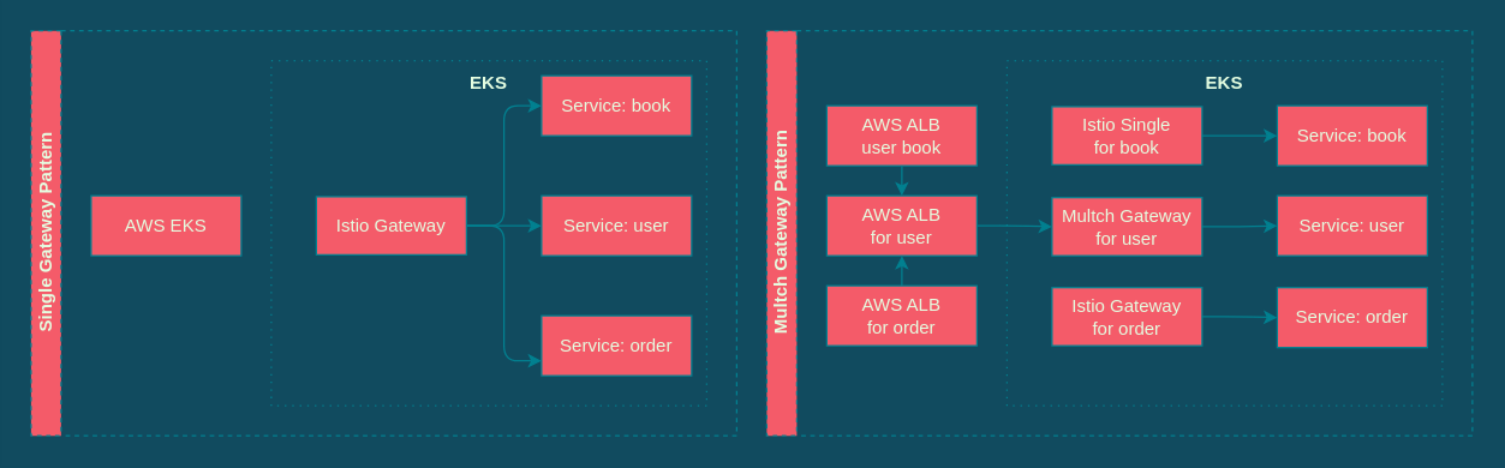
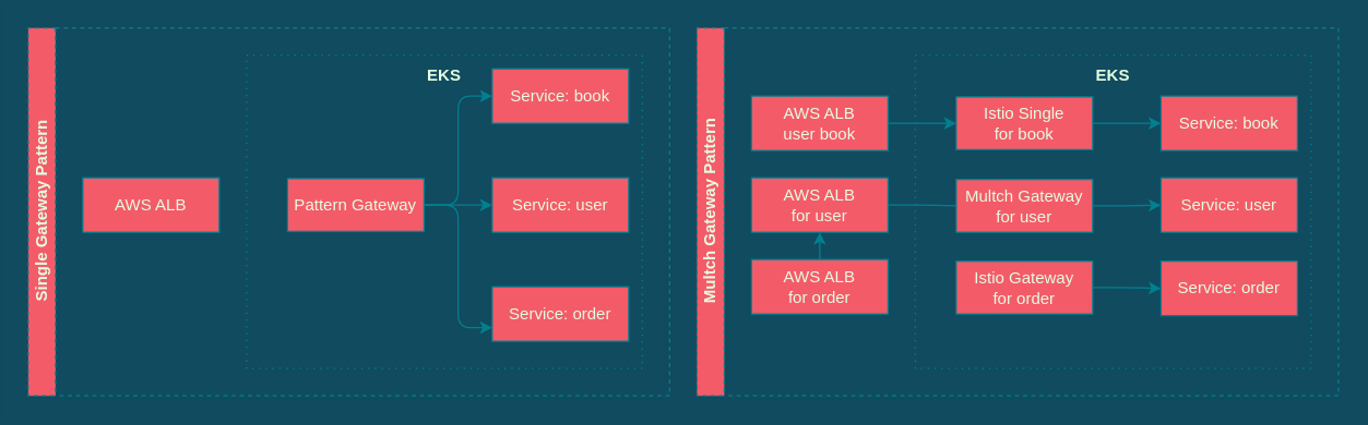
  <mxCell id="0" />
  <mxCell id="1" parent="0" />
  <mxCell id="2" value="Single Gateway Pattern" style="swimlane;html=1;startSize=20;horizontal=0;childLayout=treeLayout;horizontalTree=1;resizable=0;containerType=tree;dashed=1;fillColor=#F45B69;strokeColor=#028090;fontColor=#E4FDE1;" vertex="1" parent="1"><mxGeometry x="20" y="20" width="470" height="270" as="geometry"><mxRectangle x="10" y="10" width="30" height="160" as="alternateBounds" /></mxGeometry></mxCell>
  <mxCell id="3" value="&lt;h2&gt;&lt;p style=&quot;font-size: 12px&quot;&gt;EKS&lt;br&gt;&lt;br&gt;&lt;br&gt;&lt;br&gt;&lt;br&gt;&lt;br&gt;&lt;br&gt;&lt;br&gt;&lt;br&gt;&lt;br&gt;&lt;br&gt;&lt;br&gt;&lt;br&gt;&lt;br&gt;&lt;br&gt;&lt;/p&gt;&lt;/h2&gt;" style="rounded=0;whiteSpace=wrap;html=1;fillColor=none;dashed=1;dashPattern=1 4;strokeColor=#028090;fontColor=#E4FDE1;" vertex="1" parent="2"><mxGeometry x="160" y="20" width="290" height="230" as="geometry" /></mxCell>
- <mxCell id="4" value="AWS EKS" style="whiteSpace=wrap;html=1;fillColor=#F45B69;strokeColor=#028090;fontColor=#E4FDE1;" vertex="1" parent="2"><mxGeometry x="40" y="110" width="100" height="40" as="geometry" /></mxCell>
- <mxCell id="5" value="Istio Gateway" style="whiteSpace=wrap;html=1;fillColor=#F45B69;strokeColor=#028090;fontColor=#E4FDE1;" vertex="1" parent="2"><mxGeometry x="190" y="110.625" width="100" height="38.75" as="geometry" /></mxCell>
+ <mxCell id="4" value="AWS ALB" style="whiteSpace=wrap;html=1;fillColor=#F45B69;strokeColor=#028090;fontColor=#E4FDE1;" vertex="1" parent="2"><mxGeometry x="40" y="110" width="100" height="40" as="geometry" /></mxCell>
+ <mxCell id="5" value="Pattern Gateway" style="whiteSpace=wrap;html=1;fillColor=#F45B69;strokeColor=#028090;fontColor=#E4FDE1;" vertex="1" parent="2"><mxGeometry x="190" y="110.625" width="100" height="38.75" as="geometry" /></mxCell>
  <mxCell id="6" value="Service: book" style="whiteSpace=wrap;html=1;fillColor=#F45B69;strokeColor=#028090;fontColor=#E4FDE1;" vertex="1" parent="2"><mxGeometry x="340" y="30" width="100" height="40" as="geometry" /></mxCell>
  <mxCell id="7" style="edgeStyle=orthogonalEdgeStyle;curved=0;rounded=1;sketch=0;orthogonalLoop=1;jettySize=auto;html=1;entryX=0;entryY=0.5;entryDx=0;entryDy=0;labelBackgroundColor=#114B5F;strokeColor=#028090;fontColor=#E4FDE1;" edge="1" parent="2" source="5" target="6"><mxGeometry relative="1" as="geometry" /></mxCell>
  <mxCell id="8" value="Service: user" style="whiteSpace=wrap;html=1;fillColor=#F45B69;strokeColor=#028090;fontColor=#E4FDE1;" vertex="1" parent="2"><mxGeometry x="340" y="110" width="100" height="40" as="geometry" /></mxCell>
  <mxCell id="9" style="edgeStyle=orthogonalEdgeStyle;curved=0;rounded=1;sketch=0;orthogonalLoop=1;jettySize=auto;html=1;exitX=1;exitY=0.5;exitDx=0;exitDy=0;entryX=0;entryY=0.5;entryDx=0;entryDy=0;labelBackgroundColor=#114B5F;strokeColor=#028090;fontColor=#E4FDE1;" edge="1" parent="2" source="5" target="8"><mxGeometry relative="1" as="geometry" /></mxCell>
  <mxCell id="10" value="Service: order" style="whiteSpace=wrap;html=1;fillColor=#F45B69;strokeColor=#028090;fontColor=#E4FDE1;" vertex="1" parent="2"><mxGeometry x="340" y="190" width="100" height="40" as="geometry" /></mxCell>
  <mxCell id="11" style="edgeStyle=orthogonalEdgeStyle;curved=0;rounded=1;sketch=0;orthogonalLoop=1;jettySize=auto;html=1;entryX=0;entryY=0.75;entryDx=0;entryDy=0;labelBackgroundColor=#114B5F;strokeColor=#028090;fontColor=#E4FDE1;" edge="1" parent="2" source="5" target="10"><mxGeometry relative="1" as="geometry" /></mxCell>
  <mxCell id="12" value="Multch Gateway Pattern" style="swimlane;html=1;startSize=20;horizontal=0;childLayout=treeLayout;horizontalTree=1;resizable=0;containerType=tree;dashed=1;fillColor=#F45B69;strokeColor=#028090;fontColor=#E4FDE1;" vertex="1" parent="1"><mxGeometry x="510" y="20" width="470" height="270" as="geometry" /></mxCell>
  <mxCell id="13" value="&lt;h2&gt;&lt;p style=&quot;font-size: 12px&quot;&gt;EKS&lt;br&gt;&lt;br&gt;&lt;br&gt;&lt;br&gt;&lt;br&gt;&lt;br&gt;&lt;br&gt;&lt;br&gt;&lt;br&gt;&lt;br&gt;&lt;br&gt;&lt;br&gt;&lt;br&gt;&lt;br&gt;&lt;br&gt;&lt;/p&gt;&lt;/h2&gt;" style="rounded=0;whiteSpace=wrap;html=1;fillColor=none;dashed=1;dashPattern=1 4;strokeColor=#028090;fontColor=#E4FDE1;" vertex="1" parent="12"><mxGeometry x="160" y="20" width="290" height="230" as="geometry" /></mxCell>
  <mxCell id="14" value="AWS ALB&lt;br&gt;user book" style="whiteSpace=wrap;html=1;fillColor=#F45B69;strokeColor=#028090;fontColor=#E4FDE1;" vertex="1" parent="12"><mxGeometry x="40" y="50" width="100" height="40" as="geometry" /></mxCell>
  <mxCell id="15" value="Istio Single&lt;br&gt;for book" style="whiteSpace=wrap;html=1;fillColor=#F45B69;strokeColor=#028090;fontColor=#E4FDE1;" vertex="1" parent="12"><mxGeometry x="190" y="50.625" width="100" height="38.75" as="geometry" /></mxCell>
- <mxCell id="16" value="" style="edgeStyle=elbowEdgeStyle;elbow=horizontal;html=1;rounded=0;labelBackgroundColor=#114B5F;strokeColor=#028090;fontColor=#E4FDE1;" edge="1" parent="12" source="14" target="20"><mxGeometry relative="1" as="geometry" /></mxCell>
+ <mxCell id="16" value="" style="edgeStyle=elbowEdgeStyle;elbow=horizontal;html=1;rounded=0;labelBackgroundColor=#114B5F;strokeColor=#028090;fontColor=#E4FDE1;" edge="1" parent="12" source="14" target="15"><mxGeometry relative="1" as="geometry" /></mxCell>
  <mxCell id="17" value="Service: book" style="whiteSpace=wrap;html=1;fillColor=#F45B69;strokeColor=#028090;fontColor=#E4FDE1;" vertex="1" parent="12"><mxGeometry x="340" y="50" width="100" height="40" as="geometry" /></mxCell>
  <mxCell id="18" style="edgeStyle=orthogonalEdgeStyle;curved=0;rounded=1;sketch=0;orthogonalLoop=1;jettySize=auto;html=1;entryX=0;entryY=0.5;entryDx=0;entryDy=0;labelBackgroundColor=#114B5F;strokeColor=#028090;fontColor=#E4FDE1;" edge="1" parent="12" source="15" target="17"><mxGeometry relative="1" as="geometry" /></mxCell>
- <mxCell id="19" style="edgeStyle=orthogonalEdgeStyle;curved=0;rounded=1;sketch=0;orthogonalLoop=1;jettySize=auto;html=1;exitX=1;exitY=0.5;exitDx=0;exitDy=0;entryX=0;entryY=0.5;entryDx=0;entryDy=0;labelBackgroundColor=#114B5F;strokeColor=#028090;fontColor=#E4FDE1;" edge="1" parent="12" source="20" target="22"><mxGeometry relative="1" as="geometry" /></mxCell>
+ <mxCell id="19" style="edgeStyle=orthogonalEdgeStyle;curved=0;rounded=1;sketch=0;orthogonalLoop=1;jettySize=auto;html=1;exitX=1;exitY=0.5;exitDx=0;exitDy=0;entryX=0;entryY=0.5;entryDx=0;entryDy=0;labelBackgroundColor=#114B5F;strokeColor=#028090;fontColor=#E4FDE1;endArrow=none;" edge="1" parent="12" source="20" target="22"><mxGeometry relative="1" as="geometry" /></mxCell>
  <mxCell id="20" value="AWS ALB&lt;br&gt;for user" style="whiteSpace=wrap;html=1;fillColor=#F45B69;strokeColor=#028090;fontColor=#E4FDE1;" vertex="1" parent="12"><mxGeometry x="40" y="110" width="100" height="40" as="geometry" /></mxCell>
  <mxCell id="21" style="edgeStyle=orthogonalEdgeStyle;curved=0;rounded=1;sketch=0;orthogonalLoop=1;jettySize=auto;html=1;exitX=1;exitY=0.5;exitDx=0;exitDy=0;entryX=0;entryY=0.5;entryDx=0;entryDy=0;labelBackgroundColor=#114B5F;strokeColor=#028090;fontColor=#E4FDE1;" edge="1" parent="12" source="22" target="23"><mxGeometry relative="1" as="geometry" /></mxCell>
  <mxCell id="22" value="Multch Gateway&lt;br&gt;for user" style="whiteSpace=wrap;html=1;fillColor=#F45B69;strokeColor=#028090;fontColor=#E4FDE1;" vertex="1" parent="12"><mxGeometry x="190" y="111.245" width="100" height="38.75" as="geometry" /></mxCell>
  <mxCell id="23" value="Service: user" style="whiteSpace=wrap;html=1;fillColor=#F45B69;strokeColor=#028090;fontColor=#E4FDE1;" vertex="1" parent="12"><mxGeometry x="340" y="110" width="100" height="40" as="geometry" /></mxCell>
  <mxCell id="24" style="edgeStyle=orthogonalEdgeStyle;curved=0;rounded=1;sketch=0;orthogonalLoop=1;jettySize=auto;html=1;labelBackgroundColor=#114B5F;strokeColor=#028090;fontColor=#E4FDE1;" edge="1" parent="12" source="25" target="20"><mxGeometry relative="1" as="geometry" /></mxCell>
  <mxCell id="25" value="AWS ALB&lt;br&gt;for order" style="whiteSpace=wrap;html=1;fillColor=#F45B69;strokeColor=#028090;fontColor=#E4FDE1;" vertex="1" parent="12"><mxGeometry x="40" y="170" width="100" height="40" as="geometry" /></mxCell>
  <mxCell id="26" style="edgeStyle=orthogonalEdgeStyle;curved=0;rounded=1;sketch=0;orthogonalLoop=1;jettySize=auto;html=1;entryX=0;entryY=0.5;entryDx=0;entryDy=0;labelBackgroundColor=#114B5F;strokeColor=#028090;fontColor=#E4FDE1;" edge="1" parent="12" source="27" target="28"><mxGeometry relative="1" as="geometry" /></mxCell>
  <mxCell id="27" value="Istio Gateway&lt;br&gt;for order" style="whiteSpace=wrap;html=1;fillColor=#F45B69;strokeColor=#028090;fontColor=#E4FDE1;" vertex="1" parent="12"><mxGeometry x="190" y="171.245" width="100" height="38.75" as="geometry" /></mxCell>
  <mxCell id="28" value="Service: order" style="whiteSpace=wrap;html=1;fillColor=#F45B69;strokeColor=#028090;fontColor=#E4FDE1;" vertex="1" parent="12"><mxGeometry x="340" y="171.24" width="100" height="40" as="geometry" /></mxCell>
